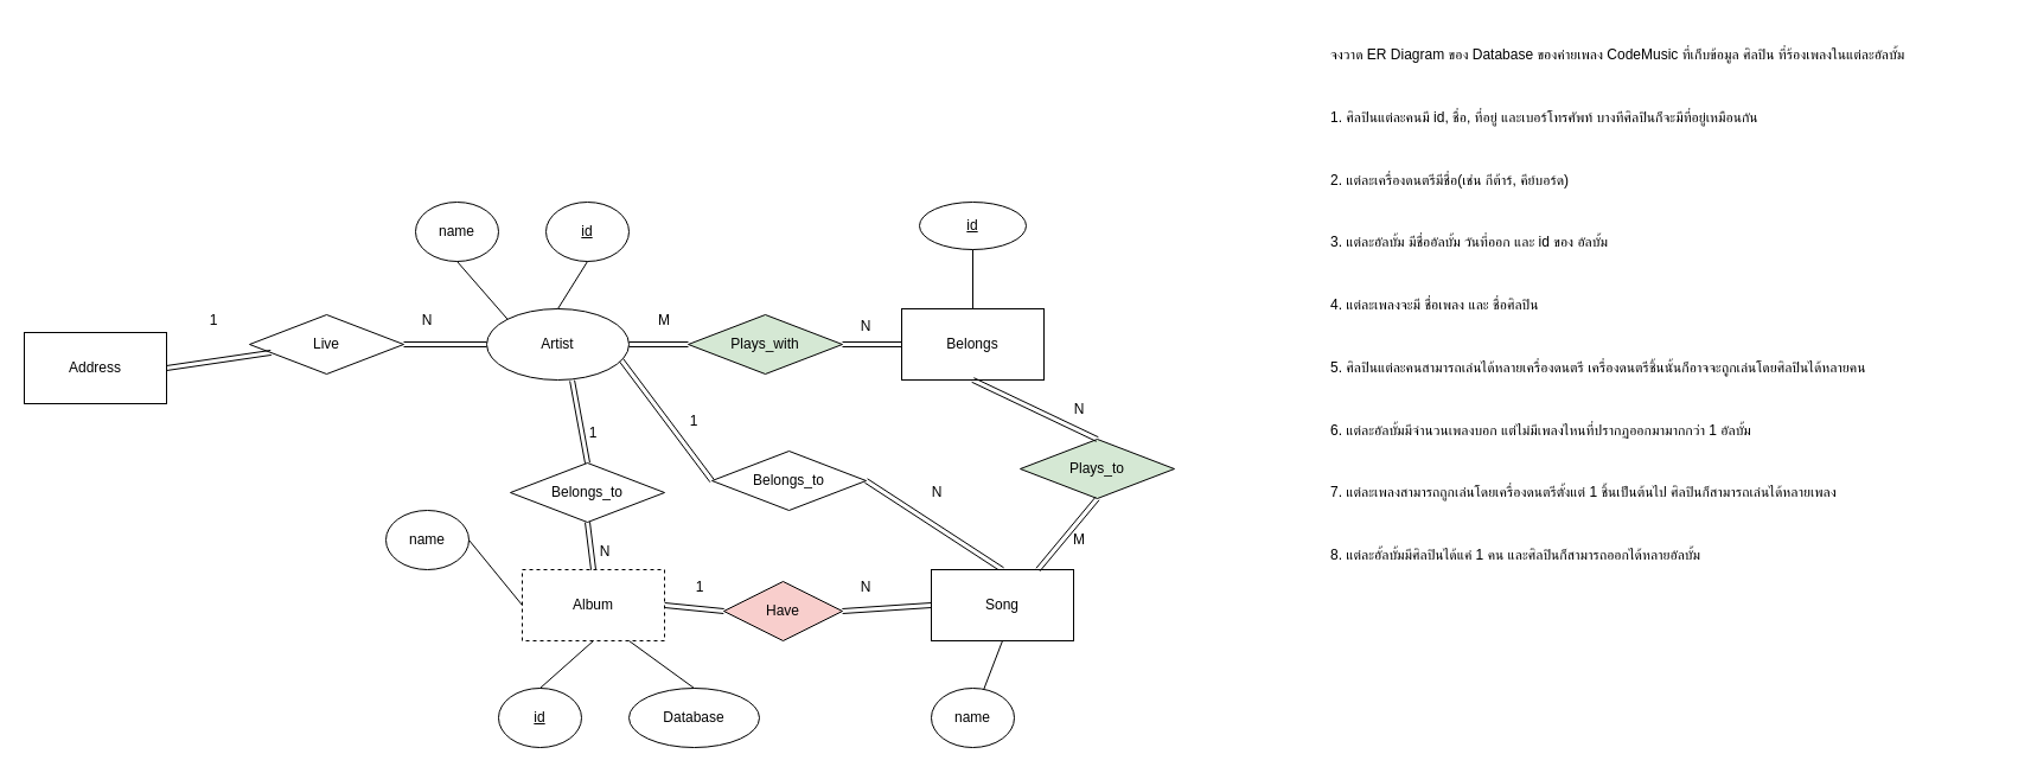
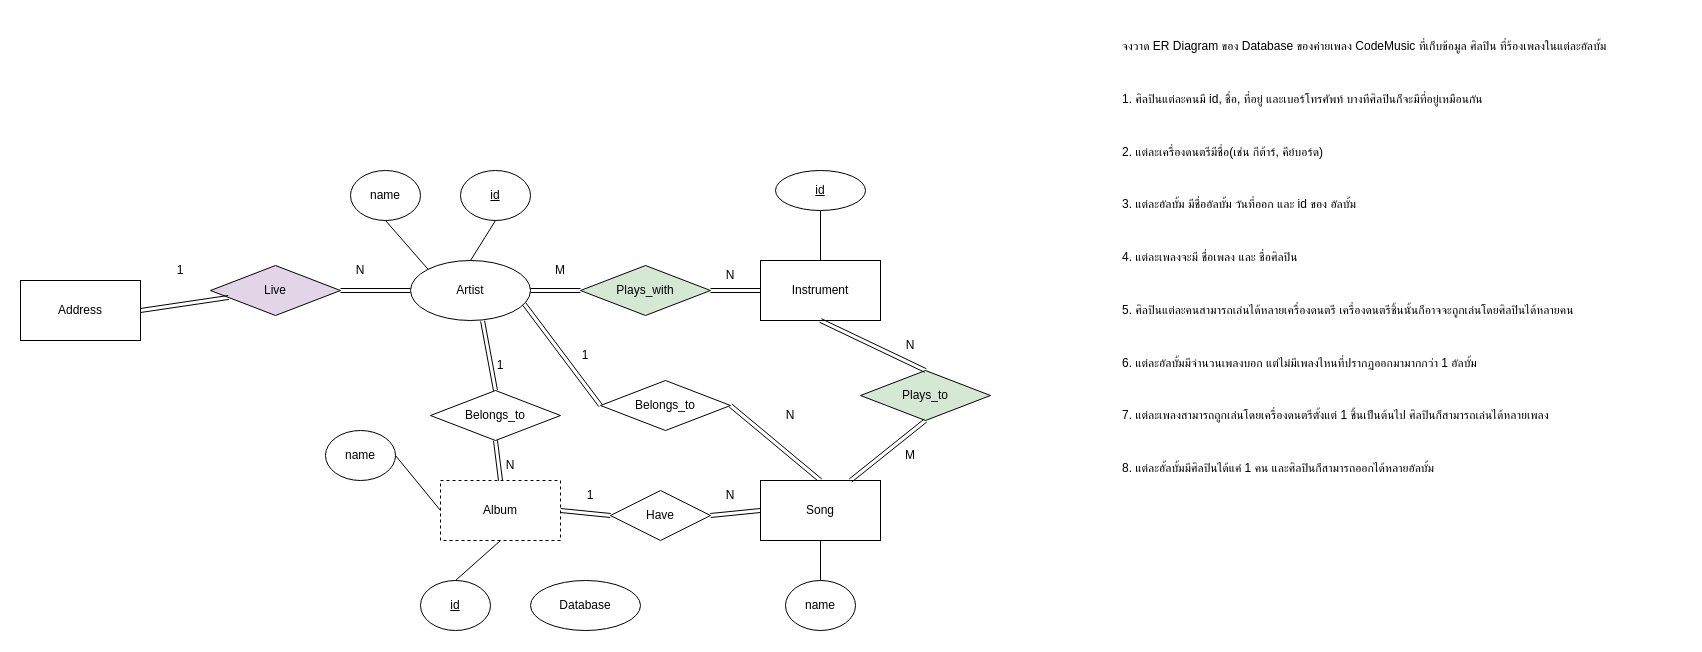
  <mxCell id="0" />
  <mxCell id="1" parent="0" />
  <mxCell id="2" value="Artist" style="ellipse;whiteSpace=wrap;html=1;" parent="1" vertex="1"><mxGeometry x="410" y="260" width="120" height="60" as="geometry" /></mxCell>
- <mxCell id="3" value="Belongs" style="rounded=0;whiteSpace=wrap;html=1;" parent="1" vertex="1"><mxGeometry x="760" y="260" width="120" height="60" as="geometry" /></mxCell>
+ <mxCell id="3" value="Instrument" style="rounded=0;whiteSpace=wrap;html=1;" parent="1" vertex="1"><mxGeometry x="760" y="260" width="120" height="60" as="geometry" /></mxCell>
  <mxCell id="4" value="Belongs_to" style="rhombus;whiteSpace=wrap;html=1;" parent="1" vertex="1"><mxGeometry x="600" y="380" width="130" height="50" as="geometry" /></mxCell>
  <mxCell id="5" value="" style="endArrow=none;html=1;exitX=1;exitY=0.5;exitDx=0;exitDy=0;entryX=0.5;entryY=0;entryDx=0;entryDy=0;shape=link;" parent="1" source="4" target="16" edge="1"><mxGeometry width="50" height="50" relative="1" as="geometry"><mxPoint x="690" y="180" as="sourcePoint" /><mxPoint x="740" y="130" as="targetPoint" /></mxGeometry></mxCell>
  <mxCell id="6" value="&lt;u&gt;id&lt;/u&gt;" style="ellipse;whiteSpace=wrap;html=1;" parent="1" vertex="1"><mxGeometry x="775" y="170" width="90" height="40" as="geometry" /></mxCell>
  <mxCell id="7" value="&lt;u&gt;id&lt;/u&gt;" style="ellipse;whiteSpace=wrap;html=1;" parent="1" vertex="1"><mxGeometry x="460" y="170" width="70" height="50" as="geometry" /></mxCell>
  <mxCell id="8" value="" style="endArrow=none;html=1;entryX=0.5;entryY=1;entryDx=0;entryDy=0;exitX=0.5;exitY=0;exitDx=0;exitDy=0;" parent="1" source="2" target="7" edge="1"><mxGeometry width="50" height="50" relative="1" as="geometry"><mxPoint x="410" y="260" as="sourcePoint" /><mxPoint x="610" y="160" as="targetPoint" /></mxGeometry></mxCell>
  <mxCell id="9" value="" style="endArrow=none;html=1;entryX=0.5;entryY=0;entryDx=0;entryDy=0;exitX=0.5;exitY=1;exitDx=0;exitDy=0;" parent="1" source="6" target="3" edge="1"><mxGeometry width="50" height="50" relative="1" as="geometry"><mxPoint x="883" y="214" as="sourcePoint" /><mxPoint x="610" y="400" as="targetPoint" /></mxGeometry></mxCell>
  <mxCell id="10" value="" style="endArrow=none;html=1;exitX=0;exitY=0.5;exitDx=0;exitDy=0;entryX=1;entryY=0.75;entryDx=0;entryDy=0;shape=link;" parent="1" source="4" target="2" edge="1"><mxGeometry width="50" height="50" relative="1" as="geometry"><mxPoint x="620" y="-60" as="sourcePoint" /><mxPoint x="670" y="-110" as="targetPoint" /></mxGeometry></mxCell>
  <mxCell id="11" value="&lt;p class=&quot;p1&quot;&gt;&lt;span class=&quot;s1&quot;&gt;จงวาด&lt;/span&gt;&lt;span class=&quot;s2&quot;&gt; ER Diagram &lt;/span&gt;&lt;span class=&quot;s1&quot;&gt;ของ&lt;/span&gt;&lt;span class=&quot;s2&quot;&gt; Database &lt;/span&gt;&lt;span class=&quot;s1&quot;&gt;ของค่ายเพลง&lt;/span&gt;&lt;span class=&quot;s2&quot;&gt; CodeMusic &lt;/span&gt;&lt;span class=&quot;s1&quot;&gt;ที่เก็บข้อมูล&lt;/span&gt;&lt;span class=&quot;s2&quot;&gt; &lt;/span&gt;&lt;span class=&quot;s1&quot;&gt;ศิลปิน&lt;/span&gt;&lt;span class=&quot;s2&quot;&gt; &lt;/span&gt;&lt;span class=&quot;s1&quot;&gt;ที่ร้องเพลงในแต่ละอัลบั้ม&lt;/span&gt;&lt;/p&gt;&#10;&lt;p class=&quot;p1&quot;&gt;&lt;span class=&quot;s2&quot;&gt;1. &lt;/span&gt;&lt;span class=&quot;s3&quot;&gt;ศิลปิน&lt;/span&gt;&lt;span class=&quot;s1&quot;&gt;แต่ละคนมี&lt;/span&gt;&lt;span class=&quot;s2&quot;&gt; id, &lt;/span&gt;&lt;span class=&quot;s1&quot;&gt;ชื่อ&lt;/span&gt;&lt;span class=&quot;s2&quot;&gt;, &lt;/span&gt;&lt;span class=&quot;s1&quot;&gt;ที่อยู่&lt;/span&gt;&lt;span class=&quot;s2&quot;&gt; &lt;/span&gt;&lt;span class=&quot;s1&quot;&gt;และเบอร์โทรศัพท์&lt;/span&gt;&lt;span class=&quot;s2&quot;&gt; &lt;/span&gt;&lt;span class=&quot;s1&quot;&gt;บางทีศิลปินก็จะมีที่อยู่เหมือนกัน&lt;/span&gt;&lt;/p&gt;&#10;&lt;p class=&quot;p1&quot;&gt;&lt;span class=&quot;s2&quot;&gt;2. &lt;/span&gt;&lt;span class=&quot;s1&quot;&gt;แต่ละ&lt;/span&gt;&lt;span class=&quot;s3&quot;&gt;เครื่องดนตรี&lt;/span&gt;&lt;span class=&quot;s1&quot;&gt;มีชื่อ&lt;/span&gt;&lt;span class=&quot;s2&quot;&gt;(&lt;/span&gt;&lt;span class=&quot;s1&quot;&gt;เช่น&lt;/span&gt;&lt;span class=&quot;s2&quot;&gt; &lt;/span&gt;&lt;span class=&quot;s1&quot;&gt;กีต้าร์&lt;/span&gt;&lt;span class=&quot;s2&quot;&gt;, &lt;/span&gt;&lt;span class=&quot;s1&quot;&gt;คีย์บอร์ด&lt;/span&gt;&lt;span class=&quot;s2&quot;&gt;)&lt;/span&gt;&lt;/p&gt;&#10;&lt;p class=&quot;p1&quot;&gt;&lt;span class=&quot;s2&quot;&gt;3. &lt;/span&gt;&lt;span class=&quot;s1&quot;&gt;แต่ละ&lt;/span&gt;&lt;span class=&quot;s3&quot;&gt;อัลบั้ม&lt;/span&gt;&lt;span class=&quot;s2&quot;&gt; &lt;/span&gt;&lt;span class=&quot;s1&quot;&gt;มีชื่ออัลบั้ม&lt;/span&gt;&lt;span class=&quot;s2&quot;&gt; &lt;/span&gt;&lt;span class=&quot;s1&quot;&gt;วันที่ออก&lt;/span&gt;&lt;span class=&quot;s2&quot;&gt; &lt;/span&gt;&lt;span class=&quot;s1&quot;&gt;และ&lt;/span&gt;&lt;span class=&quot;s2&quot;&gt; id &lt;/span&gt;&lt;span class=&quot;s1&quot;&gt;ของ&lt;/span&gt;&lt;span class=&quot;s2&quot;&gt; &lt;/span&gt;&lt;span class=&quot;s1&quot;&gt;อัลบั้ม&lt;/span&gt;&lt;/p&gt;&#10;&lt;p class=&quot;p1&quot;&gt;&lt;span class=&quot;s2&quot;&gt;4. &lt;/span&gt;&lt;span class=&quot;s1&quot;&gt;แต่ละ&lt;/span&gt;&lt;span class=&quot;s3&quot;&gt;เพลง&lt;/span&gt;&lt;span class=&quot;s1&quot;&gt;จะมี&lt;/span&gt;&lt;span class=&quot;s2&quot;&gt; &lt;/span&gt;&lt;span class=&quot;s1&quot;&gt;ชื่อเพลง&lt;/span&gt;&lt;span class=&quot;s2&quot;&gt; &lt;/span&gt;&lt;span class=&quot;s1&quot;&gt;และ&lt;/span&gt;&lt;span class=&quot;s2&quot;&gt; &lt;/span&gt;&lt;span class=&quot;s1&quot;&gt;ชื่อศิลปิน&lt;/span&gt;&lt;/p&gt;&#10;&lt;p class=&quot;p1&quot;&gt;&lt;span class=&quot;s2&quot;&gt;5. &lt;/span&gt;&lt;span class=&quot;s1&quot;&gt;ศิลปินแต่ละคนสามารถเล่นได้หลายเครื่องดนตรี&lt;/span&gt;&lt;span class=&quot;s2&quot;&gt; &lt;/span&gt;&lt;span class=&quot;s1&quot;&gt;เครื่องดนตรีชิ้นนั้นก็อาจจะถูกเล่นโดยศิลปินได้หลายคน&lt;/span&gt;&lt;/p&gt;&#10;&lt;p class=&quot;p1&quot;&gt;&lt;span class=&quot;s2&quot;&gt;6. &lt;/span&gt;&lt;span class=&quot;s1&quot;&gt;แต่ละอัลบั้มมีจำนวนเพลงบอก&lt;/span&gt;&lt;span class=&quot;s2&quot;&gt; &lt;/span&gt;&lt;span class=&quot;s1&quot;&gt;แต่ไม่มีเพลงไหนที่ปรากฏออกมามากกว่า&lt;/span&gt;&lt;span class=&quot;s2&quot;&gt; 1 &lt;/span&gt;&lt;span class=&quot;s1&quot;&gt;อัลบั้ม&lt;/span&gt;&lt;/p&gt;&#10;&lt;p class=&quot;p1&quot;&gt;&lt;span class=&quot;s2&quot;&gt;7. &lt;/span&gt;&lt;span class=&quot;s1&quot;&gt;แต่ละเพลงสามารถถูกเล่นโดยเครื่องดนตรีตั้งแต่&lt;/span&gt;&lt;span class=&quot;s2&quot;&gt; 1 &lt;/span&gt;&lt;span class=&quot;s1&quot;&gt;ชิ้นเป็นต้นไป&lt;/span&gt;&lt;span class=&quot;s2&quot;&gt; &lt;/span&gt;&lt;span class=&quot;s1&quot;&gt;ศิลปินก็สามารถเล่นได้หลายเพลง&lt;/span&gt;&lt;/p&gt;&#10;&lt;p class=&quot;p1&quot;&gt;&lt;span class=&quot;s2&quot;&gt;8. &lt;/span&gt;&lt;span class=&quot;s1&quot;&gt;แต่ละอั้ลบั้มมีศิลปินได้แค่&lt;/span&gt;&lt;span class=&quot;s2&quot;&gt; 1 &lt;/span&gt;&lt;span class=&quot;s1&quot;&gt;คน&lt;/span&gt;&lt;span class=&quot;s2&quot;&gt; &lt;/span&gt;&lt;span class=&quot;s1&quot;&gt;และศิลปินก็สามารถออกได้หลายอัลบั้ม&lt;/span&gt;&lt;/p&gt;" style="text;whiteSpace=wrap;html=1;" vertex="1" parent="1"><mxGeometry x="1120" y="20" width="560" height="500" as="geometry" /></mxCell>
  <mxCell id="12" value="name" style="ellipse;whiteSpace=wrap;html=1;" vertex="1" parent="1"><mxGeometry x="350" y="170" width="70" height="50" as="geometry" /></mxCell>
  <mxCell id="13" value="Album" style="rounded=0;whiteSpace=wrap;html=1;dashed=1;" vertex="1" parent="1"><mxGeometry x="440" y="480" width="120" height="60" as="geometry" /></mxCell>
  <mxCell id="14" value="name" style="ellipse;whiteSpace=wrap;html=1;" vertex="1" parent="1"><mxGeometry x="325" y="430" width="70" height="50" as="geometry" /></mxCell>
  <mxCell id="15" value="&lt;u&gt;id&lt;/u&gt;" style="ellipse;whiteSpace=wrap;html=1;" vertex="1" parent="1"><mxGeometry x="420" y="580" width="70" height="50" as="geometry" /></mxCell>
- <mxCell id="16" value="Song" style="rounded=0;whiteSpace=wrap;html=1;" vertex="1" parent="1"><mxGeometry x="785" y="480" width="120" height="60" as="geometry" /></mxCell>
+ <mxCell id="16" value="Song" style="rounded=0;whiteSpace=wrap;html=1;" vertex="1" parent="1"><mxGeometry x="760" y="480" width="120" height="60" as="geometry" /></mxCell>
  <mxCell id="17" value="name" style="ellipse;whiteSpace=wrap;html=1;" vertex="1" parent="1"><mxGeometry x="785" y="580" width="70" height="50" as="geometry" /></mxCell>
  <mxCell id="18" value="Address" style="rounded=0;whiteSpace=wrap;html=1;" vertex="1" parent="1"><mxGeometry x="20" y="280" width="120" height="60" as="geometry" /></mxCell>
- <mxCell id="19" value="Live" style="rhombus;whiteSpace=wrap;html=1;" vertex="1" parent="1"><mxGeometry y="265" width="130" height="50" as="geometry" x="210" /></mxCell>
+ <mxCell id="19" value="Live" style="rhombus;whiteSpace=wrap;html=1;fillColor=#e1d5e7;" vertex="1" parent="1"><mxGeometry y="265" width="130" height="50" as="geometry" x="210" /></mxCell>
  <mxCell id="20" value="" style="endArrow=none;html=1;entryX=0;entryY=0;entryDx=0;entryDy=0;exitX=0.5;exitY=1;exitDx=0;exitDy=0;" edge="1" parent="1" source="12" target="2"><mxGeometry width="50" height="50" relative="1" as="geometry"><mxPoint x="460" y="400" as="sourcePoint" /><mxPoint x="510" y="350" as="targetPoint" /></mxGeometry></mxCell>
  <mxCell id="21" value="" style="endArrow=none;html=1;exitX=0;exitY=0.5;exitDx=0;exitDy=0;entryX=1;entryY=0.5;entryDx=0;entryDy=0;" edge="1" parent="1" source="13" target="14"><mxGeometry width="50" height="50" relative="1" as="geometry"><mxPoint x="510" y="520" as="sourcePoint" /><mxPoint x="560" y="470" as="targetPoint" /></mxGeometry></mxCell>
  <mxCell id="22" value="" style="endArrow=none;html=1;exitX=0.5;exitY=1;exitDx=0;exitDy=0;entryX=0.5;entryY=0;entryDx=0;entryDy=0;" edge="1" parent="1" source="13" target="15"><mxGeometry width="50" height="50" relative="1" as="geometry"><mxPoint x="510" y="520" as="sourcePoint" /><mxPoint x="560" y="470" as="targetPoint" /></mxGeometry></mxCell>
  <mxCell id="23" value="" style="endArrow=none;html=1;exitX=0.5;exitY=1;exitDx=0;exitDy=0;" edge="1" parent="1" source="16" target="17"><mxGeometry width="50" height="50" relative="1" as="geometry"><mxPoint x="820" y="550" as="sourcePoint" /><mxPoint x="840" y="470" as="targetPoint" /></mxGeometry></mxCell>
  <mxCell id="24" value="1" style="text;html=1;strokeColor=none;fillColor=none;align=center;verticalAlign=middle;whiteSpace=wrap;rounded=0;" vertex="1" parent="1"><mxGeometry x="150" y="255" width="60" height="30" as="geometry" /></mxCell>
  <mxCell id="25" value="N" style="text;html=1;strokeColor=none;fillColor=none;align=center;verticalAlign=middle;whiteSpace=wrap;rounded=0;" vertex="1" parent="1"><mxGeometry x="330" y="255" width="60" height="30" as="geometry" /></mxCell>
  <mxCell id="26" value="" style="shape=link;html=1;exitX=1;exitY=0.5;exitDx=0;exitDy=0;" edge="1" parent="1" source="19" target="2"><mxGeometry width="100" relative="1" as="geometry"><mxPoint x="350" y="470" as="sourcePoint" /><mxPoint x="450" y="470" as="targetPoint" /></mxGeometry></mxCell>
  <mxCell id="27" value="" style="shape=link;html=1;exitX=1;exitY=0.5;exitDx=0;exitDy=0;" edge="1" parent="1" source="18" target="19"><mxGeometry width="100" relative="1" as="geometry"><mxPoint x="170" y="400" as="sourcePoint" /><mxPoint x="270" y="400" as="targetPoint" /></mxGeometry></mxCell>
  <mxCell id="28" value="Plays_with" style="rhombus;whiteSpace=wrap;html=1;fillColor=#d5e8d4;" vertex="1" parent="1"><mxGeometry x="580" y="265" width="130" height="50" as="geometry" /></mxCell>
  <mxCell id="29" value="" style="shape=link;html=1;exitX=1;exitY=0.5;exitDx=0;exitDy=0;" edge="1" parent="1" source="28"><mxGeometry width="100" relative="1" as="geometry"><mxPoint x="680" y="280" as="sourcePoint" /><mxPoint x="760" y="290" as="targetPoint" /></mxGeometry></mxCell>
  <mxCell id="30" value="M" style="text;html=1;strokeColor=none;fillColor=none;align=center;verticalAlign=middle;whiteSpace=wrap;rounded=0;" vertex="1" parent="1"><mxGeometry x="530" y="255" width="60" height="30" as="geometry" /></mxCell>
  <mxCell id="31" value="N" style="text;html=1;strokeColor=none;fillColor=none;align=center;verticalAlign=middle;whiteSpace=wrap;rounded=0;" vertex="1" parent="1"><mxGeometry x="700" y="260" width="60" height="30" as="geometry" /></mxCell>
  <mxCell id="32" value="" style="shape=link;html=1;exitX=1;exitY=0.5;exitDx=0;exitDy=0;" edge="1" parent="1" source="2" target="28"><mxGeometry width="100" relative="1" as="geometry"><mxPoint x="590" y="330" as="sourcePoint" /><mxPoint x="690" y="330" as="targetPoint" /></mxGeometry></mxCell>
  <mxCell id="33" value="Database" style="ellipse;whiteSpace=wrap;html=1;" vertex="1" parent="1"><mxGeometry x="530" y="580" width="110" height="50" as="geometry" /></mxCell>
- <mxCell id="34" value="" style="endArrow=none;html=1;exitX=0.75;exitY=1;exitDx=0;exitDy=0;entryX=0.5;entryY=0;entryDx=0;entryDy=0;" edge="1" parent="1" source="13" target="33"><mxGeometry width="50" height="50" relative="1" as="geometry"><mxPoint x="510" y="520" as="sourcePoint" /><mxPoint x="560" y="470" as="targetPoint" /></mxGeometry></mxCell>
- <mxCell id="35" value="Have" style="rhombus;whiteSpace=wrap;html=1;fillColor=#f8cecc;" vertex="1" parent="1"><mxGeometry x="610" y="490" width="100" height="50" as="geometry" /></mxCell>
+ <mxCell id="35" value="Have" style="rhombus;whiteSpace=wrap;html=1;" vertex="1" parent="1"><mxGeometry x="610" y="490" width="100" height="50" as="geometry" /></mxCell>
  <mxCell id="36" value="" style="endArrow=none;html=1;exitX=1;exitY=0.5;exitDx=0;exitDy=0;entryX=0;entryY=0.5;entryDx=0;entryDy=0;shape=link;" edge="1" parent="1" source="13" target="35"><mxGeometry width="50" height="50" relative="1" as="geometry"><mxPoint x="680" y="520" as="sourcePoint" /><mxPoint x="730" y="470" as="targetPoint" /></mxGeometry></mxCell>
  <mxCell id="37" value="" style="endArrow=none;html=1;exitX=1;exitY=0.5;exitDx=0;exitDy=0;entryX=0;entryY=0.5;entryDx=0;entryDy=0;shape=link;" edge="1" parent="1" source="35" target="16"><mxGeometry width="50" height="50" relative="1" as="geometry"><mxPoint x="680" y="520" as="sourcePoint" /><mxPoint x="730" y="470" as="targetPoint" /></mxGeometry></mxCell>
  <mxCell id="38" value="1" style="text;html=1;strokeColor=none;fillColor=none;align=center;verticalAlign=middle;whiteSpace=wrap;rounded=0;" vertex="1" parent="1"><mxGeometry x="560" y="480" width="60" height="30" as="geometry" /></mxCell>
  <mxCell id="39" value="N" style="text;html=1;strokeColor=none;fillColor=none;align=center;verticalAlign=middle;whiteSpace=wrap;rounded=0;" vertex="1" parent="1"><mxGeometry x="700" y="480" width="60" height="30" as="geometry" /></mxCell>
  <mxCell id="40" value="Plays_to" style="rhombus;whiteSpace=wrap;html=1;fillColor=#d5e8d4;" vertex="1" parent="1"><mxGeometry x="860" y="370" width="130" height="50" as="geometry" /></mxCell>
  <mxCell id="41" value="" style="endArrow=none;html=1;shape=link;exitX=0.75;exitY=0;exitDx=0;exitDy=0;entryX=0.5;entryY=1;entryDx=0;entryDy=0;" edge="1" parent="1" source="16" target="40"><mxGeometry width="50" height="50" relative="1" as="geometry"><mxPoint x="850" y="520" as="sourcePoint" /><mxPoint x="900" y="470" as="targetPoint" /></mxGeometry></mxCell>
  <mxCell id="42" value="" style="shape=link;html=1;exitX=0.5;exitY=0;exitDx=0;exitDy=0;entryX=0.5;entryY=1;entryDx=0;entryDy=0;" edge="1" parent="1" source="40" target="3"><mxGeometry width="100" relative="1" as="geometry"><mxPoint x="820" y="490" as="sourcePoint" /><mxPoint x="920" y="490" as="targetPoint" /></mxGeometry></mxCell>
  <mxCell id="43" value="N" style="text;html=1;strokeColor=none;fillColor=none;align=center;verticalAlign=middle;whiteSpace=wrap;rounded=0;" vertex="1" parent="1"><mxGeometry x="880" y="330" width="60" height="30" as="geometry" /></mxCell>
  <mxCell id="44" value="M" style="text;html=1;strokeColor=none;fillColor=none;align=center;verticalAlign=middle;whiteSpace=wrap;rounded=0;" vertex="1" parent="1"><mxGeometry x="880" y="440" width="60" height="30" as="geometry" /></mxCell>
  <mxCell id="45" value="1" style="text;html=1;strokeColor=none;fillColor=none;align=center;verticalAlign=middle;whiteSpace=wrap;rounded=0;" vertex="1" parent="1"><mxGeometry x="555" y="340" width="60" height="30" as="geometry" /></mxCell>
  <mxCell id="46" value="N" style="text;html=1;strokeColor=none;fillColor=none;align=center;verticalAlign=middle;whiteSpace=wrap;rounded=0;" vertex="1" parent="1"><mxGeometry x="760" y="400" width="60" height="30" as="geometry" /></mxCell>
  <mxCell id="47" value="Belongs_to" style="rhombus;whiteSpace=wrap;html=1;" vertex="1" parent="1"><mxGeometry x="430" y="390" width="130" height="50" as="geometry" /></mxCell>
  <mxCell id="48" value="" style="shape=link;html=1;exitX=0.5;exitY=0;exitDx=0;exitDy=0;entryX=0.601;entryY=1.01;entryDx=0;entryDy=0;entryPerimeter=0;" edge="1" parent="1" source="47" target="2"><mxGeometry width="100" relative="1" as="geometry"><mxPoint x="500" y="480" as="sourcePoint" /><mxPoint x="600" y="480" as="targetPoint" /></mxGeometry></mxCell>
  <mxCell id="49" value="" style="shape=link;html=1;exitX=0.5;exitY=0;exitDx=0;exitDy=0;entryX=0.5;entryY=1;entryDx=0;entryDy=0;" edge="1" parent="1" source="13" target="47"><mxGeometry width="100" relative="1" as="geometry"><mxPoint x="505" y="400" as="sourcePoint" /><mxPoint x="492.12" y="330.6" as="targetPoint" /></mxGeometry></mxCell>
  <mxCell id="50" value="1" style="text;html=1;strokeColor=none;fillColor=none;align=center;verticalAlign=middle;whiteSpace=wrap;rounded=0;" vertex="1" parent="1"><mxGeometry x="470" y="350" width="60" height="30" as="geometry" /></mxCell>
  <mxCell id="51" value="N" style="text;html=1;strokeColor=none;fillColor=none;align=center;verticalAlign=middle;whiteSpace=wrap;rounded=0;" vertex="1" parent="1"><mxGeometry x="480" y="450" width="60" height="30" as="geometry" /></mxCell>
